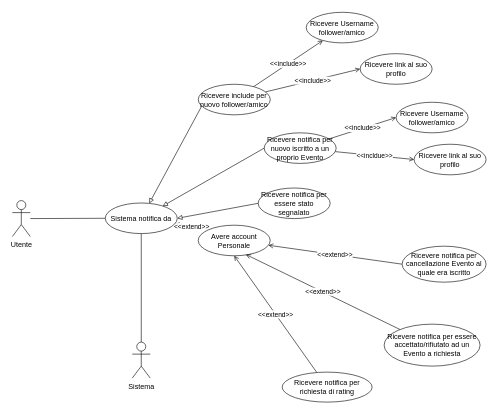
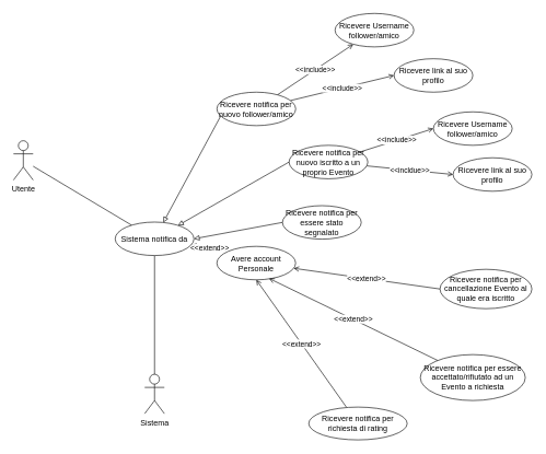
  <mxCell id="0" />
  <mxCell id="1" parent="0" />
  <mxCell id="2" value="" style="edgeStyle=none;rounded=0;orthogonalLoop=1;jettySize=auto;html=1;endArrow=none;endFill=0;" parent="1" source="3" target="9" edge="1"><mxGeometry relative="1" as="geometry" /></mxCell>
- <mxCell id="3" value="Utente" style="shape=umlActor;verticalLabelPosition=bottom;verticalAlign=top;html=1;" parent="1" vertex="1"><mxGeometry x="20" y="334" width="30" height="60" as="geometry" /></mxCell>
+ <mxCell id="3" value="Utente" style="shape=umlActor;verticalLabelPosition=bottom;verticalAlign=top;html=1;" parent="1" vertex="1"><mxGeometry x="20" y="214" width="30" height="60" as="geometry" /></mxCell>
  <mxCell id="4" style="rounded=0;orthogonalLoop=1;jettySize=auto;html=1;entryX=0.5;entryY=0;entryDx=0;entryDy=0;entryPerimeter=0;endArrow=none;endFill=0;" parent="1" source="9" target="10" edge="1"><mxGeometry relative="1" as="geometry" /></mxCell>
  <mxCell id="5" style="edgeStyle=none;rounded=0;orthogonalLoop=1;jettySize=auto;html=1;endArrow=block;endFill=0;exitX=0.048;exitY=0.711;exitDx=0;exitDy=0;exitPerimeter=0;" parent="1" source="13" target="9" edge="1"><mxGeometry relative="1" as="geometry" /></mxCell>
  <mxCell id="6" style="edgeStyle=none;rounded=0;orthogonalLoop=1;jettySize=auto;html=1;endArrow=block;endFill=0;exitX=0;exitY=0.5;exitDx=0;exitDy=0;" parent="1" source="16" target="9" edge="1"><mxGeometry relative="1" as="geometry" /></mxCell>
  <mxCell id="7" style="edgeStyle=none;rounded=0;orthogonalLoop=1;jettySize=auto;html=1;endArrow=block;endFill=0;exitX=0;exitY=0.5;exitDx=0;exitDy=0;entryX=1;entryY=0.5;entryDx=0;entryDy=0;" parent="1" source="17" target="9" edge="1"><mxGeometry relative="1" as="geometry"><mxPoint x="295" y="334.973" as="targetPoint" /></mxGeometry></mxCell>
  <mxCell id="8" value="&amp;lt;&amp;lt;extend&amp;gt;&amp;gt;" style="edgeStyle=none;rounded=0;orthogonalLoop=1;jettySize=auto;html=1;endArrow=open;endFill=0;exitX=0;exitY=0;exitDx=0;exitDy=0;" parent="1" source="23" target="9" edge="1"><mxGeometry relative="1" as="geometry" /></mxCell>
  <mxCell id="9" value="Sistema notifica da" style="ellipse;whiteSpace=wrap;html=1;" parent="1" vertex="1"><mxGeometry x="175" y="338" width="120" height="51" as="geometry" /></mxCell>
  <mxCell id="10" value="Sistema" style="shape=umlActor;verticalLabelPosition=bottom;verticalAlign=top;html=1;" parent="1" vertex="1"><mxGeometry x="220" y="570" width="30" height="60" as="geometry" /></mxCell>
  <mxCell id="11" value="&amp;lt;&amp;lt;include&amp;gt;&amp;gt;" style="edgeStyle=none;rounded=0;orthogonalLoop=1;jettySize=auto;html=1;endArrow=open;endFill=0;" parent="1" source="13" target="18" edge="1"><mxGeometry relative="1" as="geometry" /></mxCell>
  <mxCell id="12" value="&amp;lt;&amp;lt;include&amp;gt;&amp;gt;" style="edgeStyle=none;rounded=0;orthogonalLoop=1;jettySize=auto;html=1;entryX=0;entryY=0.5;entryDx=0;entryDy=0;endArrow=open;endFill=0;" parent="1" source="13" target="21" edge="1"><mxGeometry relative="1" as="geometry" /></mxCell>
- <mxCell id="13" value="Ricevere include per nuovo follower/amico" style="ellipse;whiteSpace=wrap;html=1;" parent="1" vertex="1"><mxGeometry x="330.1" y="140" width="120" height="51" as="geometry" /></mxCell>
+ <mxCell id="13" value="Ricevere notifica per nuovo follower/amico" style="ellipse;whiteSpace=wrap;html=1;" parent="1" vertex="1"><mxGeometry x="330.1" y="140" width="120" height="51" as="geometry" /></mxCell>
  <mxCell id="14" value="&amp;lt;&amp;lt;include&amp;gt;&amp;gt;" style="edgeStyle=none;rounded=0;orthogonalLoop=1;jettySize=auto;html=1;entryX=0;entryY=0.5;entryDx=0;entryDy=0;endArrow=open;endFill=0;" parent="1" source="16" target="19" edge="1"><mxGeometry relative="1" as="geometry" /></mxCell>
  <mxCell id="15" value="&amp;lt;&amp;lt;incldue&amp;gt;&amp;gt;" style="edgeStyle=none;rounded=0;orthogonalLoop=1;jettySize=auto;html=1;entryX=0;entryY=0.5;entryDx=0;entryDy=0;endArrow=open;endFill=0;" parent="1" source="16" target="20" edge="1"><mxGeometry relative="1" as="geometry" /></mxCell>
  <mxCell id="16" value="Ricevere notifica per nuovo iscritto a un proprio Evento" style="ellipse;whiteSpace=wrap;html=1;" parent="1" vertex="1"><mxGeometry x="440" y="221" width="120" height="51" as="geometry" /></mxCell>
  <mxCell id="17" value="Ricevere notifica per essere stato segnalato" style="ellipse;whiteSpace=wrap;html=1;" parent="1" vertex="1"><mxGeometry x="430" y="313" width="120" height="51" as="geometry" /></mxCell>
  <mxCell id="18" value="Ricevere Username follower/amico" style="ellipse;whiteSpace=wrap;html=1;" parent="1" vertex="1"><mxGeometry x="510.1" y="20" width="120" height="51" as="geometry" /></mxCell>
  <mxCell id="19" value="Ricevere Username follower/amico" style="ellipse;whiteSpace=wrap;html=1;" parent="1" vertex="1"><mxGeometry x="660" y="170" width="120" height="51" as="geometry" /></mxCell>
  <mxCell id="20" value="Ricevere link al suo profilo" style="ellipse;whiteSpace=wrap;html=1;" parent="1" vertex="1"><mxGeometry x="690" y="240" width="120" height="51" as="geometry" /></mxCell>
  <mxCell id="21" value="Ricevere link al suo profilo" style="ellipse;whiteSpace=wrap;html=1;" parent="1" vertex="1"><mxGeometry x="600" y="89" width="120" height="51" as="geometry" /></mxCell>
  <mxCell id="22" value="&amp;lt;&amp;lt;extend&amp;gt;&amp;gt;" style="edgeStyle=none;rounded=0;orthogonalLoop=1;jettySize=auto;html=1;endArrow=open;endFill=0;exitX=0;exitY=0.5;exitDx=0;exitDy=0;" parent="1" source="24" target="23" edge="1"><mxGeometry relative="1" as="geometry" /></mxCell>
  <mxCell id="23" value="Avere account Personale" style="ellipse;whiteSpace=wrap;html=1;" parent="1" vertex="1"><mxGeometry x="330" y="375" width="120" height="51" as="geometry" /></mxCell>
  <mxCell id="24" value="Ricevere notifica per cancellazione Evento al quale era iscritto" style="ellipse;whiteSpace=wrap;html=1;" parent="1" vertex="1"><mxGeometry x="670" y="410" width="140" height="60" as="geometry" /></mxCell>
  <mxCell id="25" value="&lt;meta charset=&quot;utf-8&quot;&gt;&lt;span style=&quot;color: rgb(0, 0, 0); font-family: Helvetica; font-size: 11px; font-style: normal; font-variant-ligatures: normal; font-variant-caps: normal; font-weight: 400; letter-spacing: normal; orphans: 2; text-align: center; text-indent: 0px; text-transform: none; widows: 2; word-spacing: 0px; -webkit-text-stroke-width: 0px; background-color: rgb(255, 255, 255); text-decoration-thickness: initial; text-decoration-style: initial; text-decoration-color: initial; float: none; display: inline !important;&quot;&gt;&amp;lt;&amp;lt;extend&amp;gt;&amp;gt;&lt;/span&gt;" style="edgeStyle=none;rounded=0;orthogonalLoop=1;jettySize=auto;html=1;endArrow=open;endFill=0;entryX=0.663;entryY=0.959;entryDx=0;entryDy=0;entryPerimeter=0;" parent="1" source="26" target="23" edge="1"><mxGeometry relative="1" as="geometry"><mxPoint x="450" y="490" as="targetPoint" /></mxGeometry></mxCell>
  <mxCell id="26" value="Ricevere notifica per essere accettato/rifiutato ad un Evento a richiesta" style="ellipse;whiteSpace=wrap;html=1;" parent="1" vertex="1"><mxGeometry x="640" y="540" width="160" height="70" as="geometry" /></mxCell>
  <mxCell id="27" value="&lt;meta charset=&quot;utf-8&quot;&gt;&lt;span style=&quot;color: rgb(0, 0, 0); font-family: Helvetica; font-size: 11px; font-style: normal; font-variant-ligatures: normal; font-variant-caps: normal; font-weight: 400; letter-spacing: normal; orphans: 2; text-align: center; text-indent: 0px; text-transform: none; widows: 2; word-spacing: 0px; -webkit-text-stroke-width: 0px; background-color: rgb(255, 255, 255); text-decoration-thickness: initial; text-decoration-style: initial; text-decoration-color: initial; float: none; display: inline !important;&quot;&gt;&amp;lt;&amp;lt;extend&amp;gt;&amp;gt;&lt;/span&gt;" style="edgeStyle=none;rounded=0;orthogonalLoop=1;jettySize=auto;html=1;entryX=0.5;entryY=1;entryDx=0;entryDy=0;endArrow=open;endFill=0;" parent="1" source="28" target="23" edge="1"><mxGeometry relative="1" as="geometry" /></mxCell>
  <mxCell id="28" value="Ricevere notifica per richiesta di rating" style="ellipse;whiteSpace=wrap;html=1;" parent="1" vertex="1"><mxGeometry x="470" y="620" width="150" height="50" as="geometry" /></mxCell>
